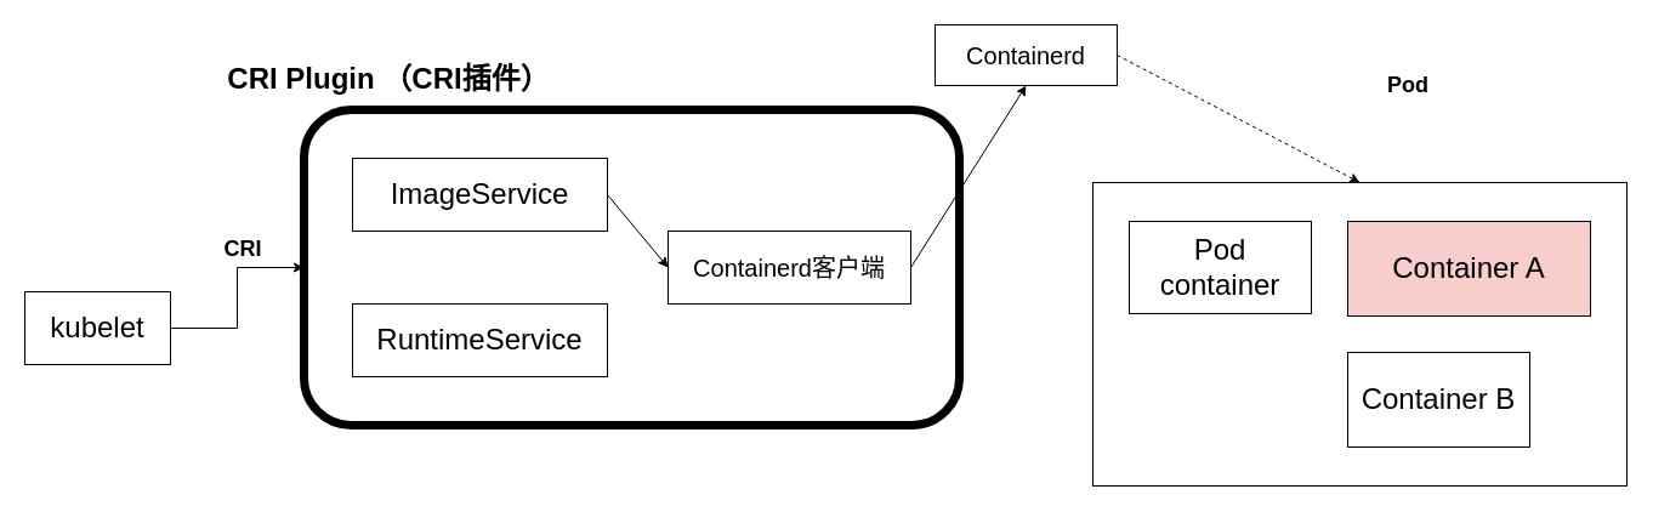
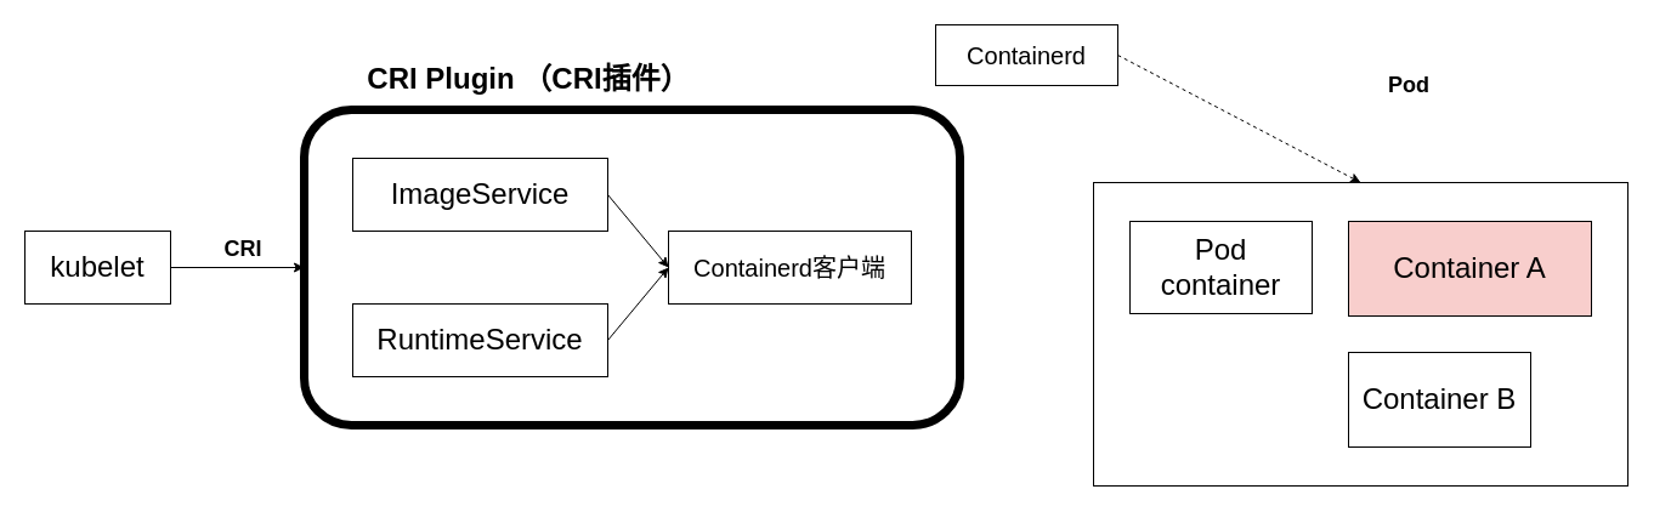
  <mxCell id="0" />
  <mxCell id="1" parent="0" />
  <mxCell id="2" value="" style="edgeStyle=orthogonalEdgeStyle;rounded=0;orthogonalLoop=1;jettySize=auto;html=1;" edge="1" parent="1" source="3" target="4"><mxGeometry relative="1" as="geometry" /></mxCell>
- <mxCell id="3" value="kubelet" style="rounded=0;whiteSpace=wrap;html=1;fontSize=24;" parent="1" vertex="1"><mxGeometry x="20" y="240" width="120" height="60" as="geometry" /></mxCell>
+ <mxCell id="3" value="kubelet" style="rounded=0;whiteSpace=wrap;html=1;fontSize=24;" parent="1" vertex="1"><mxGeometry x="20" y="190" width="120" height="60" as="geometry" /></mxCell>
  <mxCell id="4" value="" style="rounded=1;whiteSpace=wrap;html=1;fillColor=none;strokeWidth=7;" parent="1" vertex="1"><mxGeometry x="250" y="90" width="540" height="260" as="geometry" /></mxCell>
  <mxCell id="5" value="ImageService" style="rounded=0;whiteSpace=wrap;html=1;fontSize=24;" parent="1" vertex="1"><mxGeometry x="290" y="130" width="210" height="60" as="geometry" /></mxCell>
  <mxCell id="6" value="Containerd客户端" style="rounded=0;whiteSpace=wrap;html=1;fontSize=20;" parent="1" vertex="1"><mxGeometry x="550" y="190" width="200" height="60" as="geometry" /></mxCell>
  <mxCell id="7" value="&lt;font style=&quot;font-size: 18px;&quot;&gt;&lt;b&gt;CRI&lt;/b&gt;&lt;/font&gt;" style="text;html=1;strokeColor=none;fillColor=none;align=center;verticalAlign=middle;whiteSpace=wrap;rounded=0;fontSize=16;" parent="1" vertex="1"><mxGeometry x="170" y="190" width="60" height="30" as="geometry" /></mxCell>
  <mxCell id="8" value="RuntimeService" style="rounded=0;whiteSpace=wrap;html=1;fontSize=24;" vertex="1" parent="1"><mxGeometry x="290" y="250" width="210" height="60" as="geometry" /></mxCell>
  <mxCell id="9" value="" style="endArrow=classic;html=1;rounded=0;exitX=1;exitY=0.5;exitDx=0;exitDy=0;entryX=0;entryY=0.5;entryDx=0;entryDy=0;" edge="1" parent="1" source="5" target="6"><mxGeometry width="50" height="50" relative="1" as="geometry"><mxPoint x="500" y="120" as="sourcePoint" /><mxPoint x="550" y="70" as="targetPoint" /></mxGeometry></mxCell>
+ <mxCell id="10" value="" style="endArrow=classic;html=1;rounded=0;exitX=1;exitY=0.5;exitDx=0;exitDy=0;entryX=0;entryY=0.5;entryDx=0;entryDy=0;" edge="1" parent="1" source="8" target="6"><mxGeometry width="50" height="50" relative="1" as="geometry"><mxPoint x="530" y="280" as="sourcePoint" /><mxPoint x="580" y="340" as="targetPoint" /></mxGeometry></mxCell>
  <mxCell id="11" value="&lt;font style=&quot;font-size: 20px;&quot;&gt;Containerd&lt;/font&gt;" style="rounded=0;whiteSpace=wrap;html=1;" vertex="1" parent="1"><mxGeometry x="770" y="20" width="150" height="50" as="geometry" /></mxCell>
- <mxCell id="12" value="" style="endArrow=classic;html=1;rounded=0;exitX=1;exitY=0.5;exitDx=0;exitDy=0;entryX=0.5;entryY=1;entryDx=0;entryDy=0;" edge="1" parent="1" source="6" target="11"><mxGeometry width="50" height="50" relative="1" as="geometry"><mxPoint x="790" y="220" as="sourcePoint" /><mxPoint x="840" y="170" as="targetPoint" /></mxGeometry></mxCell>
  <mxCell id="13" value="" style="rounded=0;whiteSpace=wrap;html=1;fillColor=none;" vertex="1" parent="1"><mxGeometry x="900" y="150" width="440" height="250" as="geometry" /></mxCell>
  <mxCell id="14" value="Pod&lt;br style=&quot;font-size: 24px;&quot;&gt;container" style="rounded=0;whiteSpace=wrap;html=1;fontSize=24;" vertex="1" parent="1"><mxGeometry x="930" y="182" width="150" height="76" as="geometry" /></mxCell>
  <mxCell id="15" value="Container A" style="rounded=0;whiteSpace=wrap;html=1;fontSize=24;fillColor=#f8cecc;" vertex="1" parent="1"><mxGeometry x="1110" y="182" width="200" height="78" as="geometry" /></mxCell>
  <mxCell id="16" value="Container B" style="rounded=0;whiteSpace=wrap;html=1;fontSize=24;" vertex="1" parent="1"><mxGeometry x="1110" y="290" width="150" height="78" as="geometry" /></mxCell>
  <mxCell id="17" value="" style="endArrow=classic;html=1;rounded=0;exitX=1;exitY=0.5;exitDx=0;exitDy=0;entryX=0.5;entryY=0;entryDx=0;entryDy=0;dashed=1;" edge="1" parent="1" source="11" target="13"><mxGeometry width="50" height="50" relative="1" as="geometry"><mxPoint x="980" y="70" as="sourcePoint" /><mxPoint x="1030" y="20" as="targetPoint" /></mxGeometry></mxCell>
  <mxCell id="18" value="&lt;font style=&quot;font-size: 18px;&quot;&gt;&lt;b&gt;Pod&lt;/b&gt;&lt;/font&gt;" style="text;html=1;strokeColor=none;fillColor=none;align=center;verticalAlign=middle;whiteSpace=wrap;rounded=0;fontSize=16;" vertex="1" parent="1"><mxGeometry x="1130" y="55" width="60" height="30" as="geometry" /></mxCell>
- <mxCell id="19" value="&lt;font size=&quot;1&quot; style=&quot;&quot;&gt;&lt;b style=&quot;font-size: 24px;&quot;&gt;CRI Plugin （CRI插件）&lt;/b&gt;&lt;/font&gt;" style="text;html=1;strokeColor=none;fillColor=none;align=center;verticalAlign=middle;whiteSpace=wrap;rounded=0;fontSize=16;" vertex="1" parent="1"><mxGeometry x="175" y="50" width="290" height="30" as="geometry" /></mxCell>
+ <mxCell id="19" value="&lt;font size=&quot;1&quot; style=&quot;&quot;&gt;&lt;b style=&quot;font-size: 24px;&quot;&gt;CRI Plugin （CRI插件）&lt;/b&gt;&lt;/font&gt;" style="text;html=1;strokeColor=none;fillColor=none;align=center;verticalAlign=middle;whiteSpace=wrap;rounded=0;fontSize=16;" vertex="1" parent="1"><mxGeometry x="290" y="50" width="290" height="30" as="geometry" /></mxCell>
